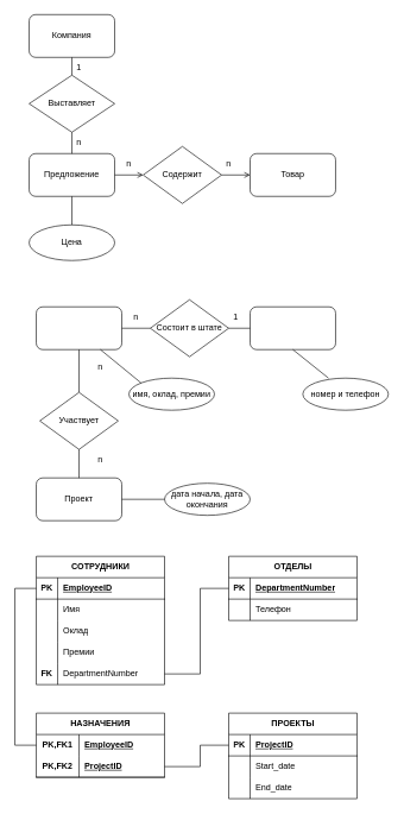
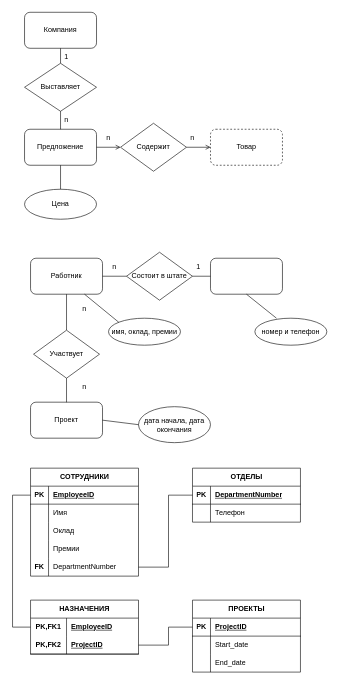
  <mxCell id="0" />
  <mxCell id="1" parent="0" />
  <mxCell id="2" value="" style="rounded=1;whiteSpace=wrap;html=1;" vertex="1" parent="1"><mxGeometry x="40" y="20" width="120" height="60" as="geometry" /></mxCell>
  <mxCell id="3" value="" style="rhombus;whiteSpace=wrap;html=1;" vertex="1" parent="1"><mxGeometry x="40" y="105" width="120" height="80" as="geometry" /></mxCell>
  <mxCell id="4" value="Предложение" style="rounded=1;whiteSpace=wrap;html=1;" vertex="1" parent="1"><mxGeometry x="40" y="215" width="120" height="60" as="geometry" /></mxCell>
- <mxCell id="5" value="Товар" style="rounded=1;whiteSpace=wrap;html=1;" vertex="1" parent="1"><mxGeometry x="350" y="215" width="120" height="60" as="geometry" /></mxCell>
+ <mxCell id="5" value="Товар" style="rounded=1;whiteSpace=wrap;html=1;dashed=1;" vertex="1" parent="1"><mxGeometry x="350" y="215" width="120" height="60" as="geometry" /></mxCell>
  <mxCell id="6" value="Содержит" style="rhombus;whiteSpace=wrap;html=1;" vertex="1" parent="1"><mxGeometry x="200" y="205" width="110" height="80" as="geometry" /></mxCell>
  <mxCell id="7" value="" style="ellipse;whiteSpace=wrap;html=1;" vertex="1" parent="1"><mxGeometry x="40" y="315" width="120" height="50" as="geometry" /></mxCell>
  <mxCell id="8" value="" style="endArrow=none;html=1;rounded=0;entryX=0.5;entryY=1;entryDx=0;entryDy=0;exitX=0.5;exitY=0;exitDx=0;exitDy=0;" edge="1" parent="1" source="3" target="2"><mxGeometry width="50" height="50" relative="1" as="geometry"><mxPoint x="200" y="170" as="sourcePoint" /><mxPoint x="250" y="120" as="targetPoint" /></mxGeometry></mxCell>
  <mxCell id="9" value="" style="endArrow=none;html=1;rounded=0;entryX=0.5;entryY=1;entryDx=0;entryDy=0;" edge="1" parent="1" source="4" target="3"><mxGeometry width="50" height="50" relative="1" as="geometry"><mxPoint x="80" y="235" as="sourcePoint" /><mxPoint x="130" y="185" as="targetPoint" /></mxGeometry></mxCell>
  <mxCell id="10" value="" style="endArrow=open;html=1;rounded=0;entryX=0;entryY=0.5;entryDx=0;entryDy=0;exitX=1;exitY=0.5;exitDx=0;exitDy=0;" edge="1" parent="1" source="4" target="6"><mxGeometry width="50" height="50" relative="1" as="geometry"><mxPoint x="80" y="195" as="sourcePoint" /><mxPoint x="130" y="145" as="targetPoint" /></mxGeometry></mxCell>
  <mxCell id="11" value="" style="endArrow=open;html=1;rounded=0;entryX=0;entryY=0.5;entryDx=0;entryDy=0;exitX=1;exitY=0.5;exitDx=0;exitDy=0;" edge="1" parent="1" source="6" target="5"><mxGeometry width="50" height="50" relative="1" as="geometry"><mxPoint x="80" y="195" as="sourcePoint" /><mxPoint x="130" y="145" as="targetPoint" /></mxGeometry></mxCell>
  <mxCell id="12" value="" style="endArrow=none;html=1;rounded=0;entryX=0.5;entryY=1;entryDx=0;entryDy=0;exitX=0.5;exitY=0;exitDx=0;exitDy=0;" edge="1" parent="1" source="7" target="4"><mxGeometry width="50" height="50" relative="1" as="geometry"><mxPoint x="80" y="195" as="sourcePoint" /><mxPoint x="130" y="145" as="targetPoint" /></mxGeometry></mxCell>
  <mxCell id="13" value="Компания" style="text;html=1;strokeColor=none;fillColor=none;align=center;verticalAlign=middle;whiteSpace=wrap;rounded=0;" vertex="1" parent="1"><mxGeometry x="70" y="35" width="60" height="30" as="geometry" /></mxCell>
  <mxCell id="14" value="Выставляет" style="text;html=1;strokeColor=none;fillColor=none;align=center;verticalAlign=middle;whiteSpace=wrap;rounded=0;" vertex="1" parent="1"><mxGeometry x="70" y="130" width="60" height="30" as="geometry" /></mxCell>
  <mxCell id="15" value="1" style="text;html=1;strokeColor=none;fillColor=none;align=center;verticalAlign=middle;whiteSpace=wrap;rounded=0;" vertex="1" parent="1"><mxGeometry x="80" y="80" width="60" height="30" as="geometry" /></mxCell>
  <mxCell id="16" value="n" style="text;html=1;strokeColor=none;fillColor=none;align=center;verticalAlign=middle;whiteSpace=wrap;rounded=0;" vertex="1" parent="1"><mxGeometry x="80" y="185" width="60" height="30" as="geometry" /></mxCell>
  <mxCell id="17" value="Цена" style="text;html=1;strokeColor=none;fillColor=none;align=center;verticalAlign=middle;whiteSpace=wrap;rounded=0;" vertex="1" parent="1"><mxGeometry x="70" y="325" width="60" height="30" as="geometry" /></mxCell>
  <mxCell id="18" value="n" style="text;html=1;strokeColor=none;fillColor=none;align=center;verticalAlign=middle;whiteSpace=wrap;rounded=0;" vertex="1" parent="1"><mxGeometry x="150" y="215" width="60" height="30" as="geometry" /></mxCell>
  <mxCell id="19" value="n" style="text;html=1;strokeColor=none;fillColor=none;align=center;verticalAlign=middle;whiteSpace=wrap;rounded=0;" vertex="1" parent="1"><mxGeometry x="290" y="215" width="60" height="30" as="geometry" /></mxCell>
  <mxCell id="20" value="" style="rounded=1;whiteSpace=wrap;html=1;" vertex="1" parent="1"><mxGeometry x="50" y="430" width="120" height="60" as="geometry" /></mxCell>
  <mxCell id="21" value="" style="rounded=1;whiteSpace=wrap;html=1;" vertex="1" parent="1"><mxGeometry x="350" y="430" width="120" height="60" as="geometry" /></mxCell>
  <mxCell id="22" value="Состоит в штате" style="rhombus;whiteSpace=wrap;html=1;" vertex="1" parent="1"><mxGeometry x="210" y="420" width="110" height="80" as="geometry" /></mxCell>
  <mxCell id="23" value="" style="endArrow=none;html=1;rounded=0;entryX=0;entryY=0.5;entryDx=0;entryDy=0;" edge="1" parent="1" target="22"><mxGeometry width="50" height="50" relative="1" as="geometry"><mxPoint x="170" y="460" as="sourcePoint" /><mxPoint x="130" y="390" as="targetPoint" /></mxGeometry></mxCell>
  <mxCell id="24" value="" style="endArrow=none;html=1;rounded=0;entryX=0;entryY=0.5;entryDx=0;entryDy=0;exitX=1;exitY=0.5;exitDx=0;exitDy=0;" edge="1" parent="1" source="22" target="21"><mxGeometry width="50" height="50" relative="1" as="geometry"><mxPoint x="80" y="440" as="sourcePoint" /><mxPoint x="130" y="390" as="targetPoint" /></mxGeometry></mxCell>
+ <mxCell id="25" value="Работник" style="text;html=1;strokeColor=none;fillColor=none;align=center;verticalAlign=middle;whiteSpace=wrap;rounded=0;" vertex="1" parent="1"><mxGeometry x="80" y="445" width="60" height="30" as="geometry" /></mxCell>
  <mxCell id="26" value="" style="endArrow=none;html=1;rounded=0;entryX=0.5;entryY=1;entryDx=0;entryDy=0;" edge="1" parent="1" target="20"><mxGeometry width="50" height="50" relative="1" as="geometry"><mxPoint x="110" y="550" as="sourcePoint" /><mxPoint x="130" y="390" as="targetPoint" /></mxGeometry></mxCell>
  <mxCell id="27" value="" style="rhombus;whiteSpace=wrap;html=1;" vertex="1" parent="1"><mxGeometry x="55" y="550" width="110" height="80" as="geometry" /></mxCell>
  <mxCell id="28" value="" style="endArrow=none;html=1;rounded=0;entryX=0.5;entryY=1;entryDx=0;entryDy=0;" edge="1" parent="1" target="27"><mxGeometry width="50" height="50" relative="1" as="geometry"><mxPoint x="110" y="680" as="sourcePoint" /><mxPoint x="130" y="630" as="targetPoint" /></mxGeometry></mxCell>
  <mxCell id="29" value="Участвует" style="text;html=1;strokeColor=none;fillColor=none;align=center;verticalAlign=middle;whiteSpace=wrap;rounded=0;" vertex="1" parent="1"><mxGeometry x="80" y="575" width="60" height="30" as="geometry" /></mxCell>
  <mxCell id="30" value="" style="rounded=1;whiteSpace=wrap;html=1;" vertex="1" parent="1"><mxGeometry x="50" y="670" width="120" height="60" as="geometry" /></mxCell>
  <mxCell id="31" value="Проект" style="text;html=1;strokeColor=none;fillColor=none;align=center;verticalAlign=middle;whiteSpace=wrap;rounded=0;" vertex="1" parent="1"><mxGeometry x="80" y="685" width="60" height="30" as="geometry" /></mxCell>
  <mxCell id="32" value="n" style="text;html=1;strokeColor=none;fillColor=none;align=center;verticalAlign=middle;whiteSpace=wrap;rounded=0;" vertex="1" parent="1"><mxGeometry x="160" y="430" width="60" height="30" as="geometry" /></mxCell>
  <mxCell id="33" value="1" style="text;html=1;strokeColor=none;fillColor=none;align=center;verticalAlign=middle;whiteSpace=wrap;rounded=0;" vertex="1" parent="1"><mxGeometry x="300" y="430" width="60" height="30" as="geometry" /></mxCell>
  <mxCell id="34" value="n" style="text;html=1;strokeColor=none;fillColor=none;align=center;verticalAlign=middle;whiteSpace=wrap;rounded=0;" vertex="1" parent="1"><mxGeometry x="110" y="500" width="60" height="30" as="geometry" /></mxCell>
  <mxCell id="35" value="n" style="text;html=1;strokeColor=none;fillColor=none;align=center;verticalAlign=middle;whiteSpace=wrap;rounded=0;" vertex="1" parent="1"><mxGeometry x="110" y="630" width="60" height="30" as="geometry" /></mxCell>
  <mxCell id="36" value="имя, оклад, премии" style="ellipse;whiteSpace=wrap;html=1;" vertex="1" parent="1"><mxGeometry x="180" y="530" width="120" height="45" as="geometry" /></mxCell>
  <mxCell id="37" value="" style="endArrow=none;html=1;rounded=0;entryX=0.75;entryY=1;entryDx=0;entryDy=0;exitX=0;exitY=0;exitDx=0;exitDy=0;" edge="1" parent="1" source="36" target="20"><mxGeometry width="50" height="50" relative="1" as="geometry"><mxPoint x="80" y="590" as="sourcePoint" /><mxPoint x="130" y="540" as="targetPoint" /></mxGeometry></mxCell>
  <mxCell id="38" value="" style="endArrow=none;html=1;rounded=0;entryX=0.5;entryY=1;entryDx=0;entryDy=0;" edge="1" parent="1" target="21"><mxGeometry width="50" height="50" relative="1" as="geometry"><mxPoint x="460" y="530" as="sourcePoint" /><mxPoint x="130" y="540" as="targetPoint" /></mxGeometry></mxCell>
  <mxCell id="39" value="номер и телефон" style="ellipse;whiteSpace=wrap;html=1;" vertex="1" parent="1"><mxGeometry x="424" y="530" width="120" height="45" as="geometry" /></mxCell>
- <mxCell id="40" value="дата начала, дата окончания" style="ellipse;whiteSpace=wrap;html=1;" vertex="1" parent="1"><mxGeometry x="230" y="677.5" width="120" height="45" as="geometry" /></mxCell>
+ <mxCell id="40" value="дата начала, дата окончания" style="ellipse;whiteSpace=wrap;html=1;" vertex="1" parent="1"><mxGeometry x="230" y="677.5" width="120" height="60" as="geometry" /></mxCell>
  <mxCell id="41" value="" style="endArrow=none;html=1;rounded=0;entryX=0;entryY=0.5;entryDx=0;entryDy=0;exitX=1;exitY=0.5;exitDx=0;exitDy=0;" edge="1" parent="1" source="30" target="40"><mxGeometry width="50" height="50" relative="1" as="geometry"><mxPoint x="150" y="710" as="sourcePoint" /><mxPoint x="200" y="660" as="targetPoint" /></mxGeometry></mxCell>
  <mxCell id="42" value="СОТРУДНИКИ" style="shape=table;startSize=30;container=1;collapsible=1;childLayout=tableLayout;fixedRows=1;rowLines=0;fontStyle=1;align=center;resizeLast=1;html=1;" vertex="1" parent="1"><mxGeometry x="50" y="780" width="180" height="180" as="geometry"><mxRectangle x="40" y="790" width="70" height="30" as="alternateBounds" /></mxGeometry></mxCell>
  <mxCell id="43" value="" style="shape=tableRow;horizontal=0;startSize=0;swimlaneHead=0;swimlaneBody=0;fillColor=none;collapsible=0;dropTarget=0;points=[[0,0.5],[1,0.5]];portConstraint=eastwest;top=0;left=0;right=0;bottom=1;" vertex="1" parent="42"><mxGeometry y="30" width="180" height="30" as="geometry" /></mxCell>
  <mxCell id="44" value="PK" style="shape=partialRectangle;connectable=0;fillColor=none;top=0;left=0;bottom=0;right=0;fontStyle=1;overflow=hidden;whiteSpace=wrap;html=1;" vertex="1" parent="43"><mxGeometry width="30" height="30" as="geometry"><mxRectangle width="30" height="30" as="alternateBounds" /></mxGeometry></mxCell>
  <mxCell id="45" value="EmployeeID" style="shape=partialRectangle;connectable=0;fillColor=none;top=0;left=0;bottom=0;right=0;align=left;spacingLeft=6;fontStyle=5;overflow=hidden;whiteSpace=wrap;html=1;" vertex="1" parent="43"><mxGeometry x="30" width="150" height="30" as="geometry"><mxRectangle width="150" height="30" as="alternateBounds" /></mxGeometry></mxCell>
  <mxCell id="46" value="" style="shape=tableRow;horizontal=0;startSize=0;swimlaneHead=0;swimlaneBody=0;fillColor=none;collapsible=0;dropTarget=0;points=[[0,0.5],[1,0.5]];portConstraint=eastwest;top=0;left=0;right=0;bottom=0;" vertex="1" parent="42"><mxGeometry y="60" width="180" height="30" as="geometry" /></mxCell>
  <mxCell id="47" value="" style="shape=partialRectangle;connectable=0;fillColor=none;top=0;left=0;bottom=0;right=0;editable=1;overflow=hidden;whiteSpace=wrap;html=1;" vertex="1" parent="46"><mxGeometry width="30" height="30" as="geometry"><mxRectangle width="30" height="30" as="alternateBounds" /></mxGeometry></mxCell>
  <mxCell id="48" value="Имя" style="shape=partialRectangle;connectable=0;fillColor=none;top=0;left=0;bottom=0;right=0;align=left;spacingLeft=6;overflow=hidden;whiteSpace=wrap;html=1;" vertex="1" parent="46"><mxGeometry x="30" width="150" height="30" as="geometry"><mxRectangle width="150" height="30" as="alternateBounds" /></mxGeometry></mxCell>
  <mxCell id="49" value="" style="shape=tableRow;horizontal=0;startSize=0;swimlaneHead=0;swimlaneBody=0;fillColor=none;collapsible=0;dropTarget=0;points=[[0,0.5],[1,0.5]];portConstraint=eastwest;top=0;left=0;right=0;bottom=0;" vertex="1" parent="42"><mxGeometry y="90" width="180" height="30" as="geometry" /></mxCell>
  <mxCell id="50" value="" style="shape=partialRectangle;connectable=0;fillColor=none;top=0;left=0;bottom=0;right=0;editable=1;overflow=hidden;whiteSpace=wrap;html=1;" vertex="1" parent="49"><mxGeometry width="30" height="30" as="geometry"><mxRectangle width="30" height="30" as="alternateBounds" /></mxGeometry></mxCell>
  <mxCell id="51" value="Оклад" style="shape=partialRectangle;connectable=0;fillColor=none;top=0;left=0;bottom=0;right=0;align=left;spacingLeft=6;overflow=hidden;whiteSpace=wrap;html=1;" vertex="1" parent="49"><mxGeometry x="30" width="150" height="30" as="geometry"><mxRectangle width="150" height="30" as="alternateBounds" /></mxGeometry></mxCell>
  <mxCell id="52" value="" style="shape=tableRow;horizontal=0;startSize=0;swimlaneHead=0;swimlaneBody=0;fillColor=none;collapsible=0;dropTarget=0;points=[[0,0.5],[1,0.5]];portConstraint=eastwest;top=0;left=0;right=0;bottom=0;" vertex="1" parent="42"><mxGeometry y="120" width="180" height="30" as="geometry" /></mxCell>
  <mxCell id="53" value="" style="shape=partialRectangle;connectable=0;fillColor=none;top=0;left=0;bottom=0;right=0;editable=1;overflow=hidden;whiteSpace=wrap;html=1;" vertex="1" parent="52"><mxGeometry width="30" height="30" as="geometry"><mxRectangle width="30" height="30" as="alternateBounds" /></mxGeometry></mxCell>
  <mxCell id="54" value="Премии" style="shape=partialRectangle;connectable=0;fillColor=none;top=0;left=0;bottom=0;right=0;align=left;spacingLeft=6;overflow=hidden;whiteSpace=wrap;html=1;" vertex="1" parent="52"><mxGeometry x="30" width="150" height="30" as="geometry"><mxRectangle width="150" height="30" as="alternateBounds" /></mxGeometry></mxCell>
  <mxCell id="55" value="" style="shape=tableRow;horizontal=0;startSize=0;swimlaneHead=0;swimlaneBody=0;fillColor=none;collapsible=0;dropTarget=0;points=[[0,0.5],[1,0.5]];portConstraint=eastwest;top=0;left=0;right=0;bottom=0;" vertex="1" parent="42"><mxGeometry y="150" width="180" height="30" as="geometry" /></mxCell>
  <mxCell id="56" value="&lt;b&gt;FK&lt;/b&gt;" style="shape=partialRectangle;connectable=0;fillColor=none;top=0;left=0;bottom=0;right=0;editable=1;overflow=hidden;whiteSpace=wrap;html=1;" vertex="1" parent="55"><mxGeometry width="30" height="30" as="geometry"><mxRectangle width="30" height="30" as="alternateBounds" /></mxGeometry></mxCell>
  <mxCell id="57" value="DepartmentNumber" style="shape=partialRectangle;connectable=0;fillColor=none;top=0;left=0;bottom=0;right=0;align=left;spacingLeft=6;overflow=hidden;whiteSpace=wrap;html=1;" vertex="1" parent="55"><mxGeometry x="30" width="150" height="30" as="geometry"><mxRectangle width="150" height="30" as="alternateBounds" /></mxGeometry></mxCell>
  <mxCell id="58" value="НАЗНАЧЕНИЯ" style="shape=table;startSize=30;container=1;collapsible=1;childLayout=tableLayout;fixedRows=1;rowLines=0;fontStyle=1;align=center;resizeLast=1;html=1;whiteSpace=wrap;" vertex="1" parent="1"><mxGeometry x="50" y="1000" width="180" height="90" as="geometry" /></mxCell>
  <mxCell id="59" value="" style="shape=tableRow;horizontal=0;startSize=0;swimlaneHead=0;swimlaneBody=0;fillColor=none;collapsible=0;dropTarget=0;points=[[0,0.5],[1,0.5]];portConstraint=eastwest;top=0;left=0;right=0;bottom=0;html=1;" vertex="1" parent="58"><mxGeometry y="30" width="180" height="30" as="geometry" /></mxCell>
  <mxCell id="60" value="PK,FK1" style="shape=partialRectangle;connectable=0;fillColor=none;top=0;left=0;bottom=0;right=0;fontStyle=1;overflow=hidden;html=1;whiteSpace=wrap;" vertex="1" parent="59"><mxGeometry width="60" height="30" as="geometry"><mxRectangle width="60" height="30" as="alternateBounds" /></mxGeometry></mxCell>
  <mxCell id="61" value="EmployeeID" style="shape=partialRectangle;connectable=0;fillColor=none;top=0;left=0;bottom=0;right=0;align=left;spacingLeft=6;fontStyle=5;overflow=hidden;html=1;whiteSpace=wrap;" vertex="1" parent="59"><mxGeometry x="60" width="120" height="30" as="geometry"><mxRectangle width="120" height="30" as="alternateBounds" /></mxGeometry></mxCell>
  <mxCell id="62" value="" style="shape=tableRow;horizontal=0;startSize=0;swimlaneHead=0;swimlaneBody=0;fillColor=none;collapsible=0;dropTarget=0;points=[[0,0.5],[1,0.5]];portConstraint=eastwest;top=0;left=0;right=0;bottom=1;html=1;" vertex="1" parent="58"><mxGeometry y="60" width="180" height="30" as="geometry" /></mxCell>
  <mxCell id="63" value="PK,FK2" style="shape=partialRectangle;connectable=0;fillColor=none;top=0;left=0;bottom=0;right=0;fontStyle=1;overflow=hidden;html=1;whiteSpace=wrap;" vertex="1" parent="62"><mxGeometry width="60" height="30" as="geometry"><mxRectangle width="60" height="30" as="alternateBounds" /></mxGeometry></mxCell>
  <mxCell id="64" value="ProjectID" style="shape=partialRectangle;connectable=0;fillColor=none;top=0;left=0;bottom=0;right=0;align=left;spacingLeft=6;fontStyle=5;overflow=hidden;html=1;whiteSpace=wrap;" vertex="1" parent="62"><mxGeometry x="60" width="120" height="30" as="geometry"><mxRectangle width="120" height="30" as="alternateBounds" /></mxGeometry></mxCell>
  <mxCell id="65" value="ПРОЕКТЫ" style="shape=table;startSize=30;container=1;collapsible=1;childLayout=tableLayout;fixedRows=1;rowLines=0;fontStyle=1;align=center;resizeLast=1;html=1;" vertex="1" parent="1"><mxGeometry x="320" y="1000" width="180" height="120" as="geometry" /></mxCell>
  <mxCell id="66" value="" style="shape=tableRow;horizontal=0;startSize=0;swimlaneHead=0;swimlaneBody=0;fillColor=none;collapsible=0;dropTarget=0;points=[[0,0.5],[1,0.5]];portConstraint=eastwest;top=0;left=0;right=0;bottom=1;" vertex="1" parent="65"><mxGeometry y="30" width="180" height="30" as="geometry" /></mxCell>
  <mxCell id="67" value="PK" style="shape=partialRectangle;connectable=0;fillColor=none;top=0;left=0;bottom=0;right=0;fontStyle=1;overflow=hidden;whiteSpace=wrap;html=1;" vertex="1" parent="66"><mxGeometry width="30" height="30" as="geometry"><mxRectangle width="30" height="30" as="alternateBounds" /></mxGeometry></mxCell>
  <mxCell id="68" value="ProjectID" style="shape=partialRectangle;connectable=0;fillColor=none;top=0;left=0;bottom=0;right=0;align=left;spacingLeft=6;fontStyle=5;overflow=hidden;whiteSpace=wrap;html=1;" vertex="1" parent="66"><mxGeometry x="30" width="150" height="30" as="geometry"><mxRectangle width="150" height="30" as="alternateBounds" /></mxGeometry></mxCell>
  <mxCell id="69" value="" style="shape=tableRow;horizontal=0;startSize=0;swimlaneHead=0;swimlaneBody=0;fillColor=none;collapsible=0;dropTarget=0;points=[[0,0.5],[1,0.5]];portConstraint=eastwest;top=0;left=0;right=0;bottom=0;" vertex="1" parent="65"><mxGeometry y="60" width="180" height="30" as="geometry" /></mxCell>
  <mxCell id="70" value="" style="shape=partialRectangle;connectable=0;fillColor=none;top=0;left=0;bottom=0;right=0;editable=1;overflow=hidden;whiteSpace=wrap;html=1;" vertex="1" parent="69"><mxGeometry width="30" height="30" as="geometry"><mxRectangle width="30" height="30" as="alternateBounds" /></mxGeometry></mxCell>
  <mxCell id="71" value="Start_date" style="shape=partialRectangle;connectable=0;fillColor=none;top=0;left=0;bottom=0;right=0;align=left;spacingLeft=6;overflow=hidden;whiteSpace=wrap;html=1;" vertex="1" parent="69"><mxGeometry x="30" width="150" height="30" as="geometry"><mxRectangle width="150" height="30" as="alternateBounds" /></mxGeometry></mxCell>
  <mxCell id="72" value="" style="shape=tableRow;horizontal=0;startSize=0;swimlaneHead=0;swimlaneBody=0;fillColor=none;collapsible=0;dropTarget=0;points=[[0,0.5],[1,0.5]];portConstraint=eastwest;top=0;left=0;right=0;bottom=0;" vertex="1" parent="65"><mxGeometry y="90" width="180" height="30" as="geometry" /></mxCell>
  <mxCell id="73" value="" style="shape=partialRectangle;connectable=0;fillColor=none;top=0;left=0;bottom=0;right=0;editable=1;overflow=hidden;whiteSpace=wrap;html=1;" vertex="1" parent="72"><mxGeometry width="30" height="30" as="geometry"><mxRectangle width="30" height="30" as="alternateBounds" /></mxGeometry></mxCell>
  <mxCell id="74" value="End_date" style="shape=partialRectangle;connectable=0;fillColor=none;top=0;left=0;bottom=0;right=0;align=left;spacingLeft=6;overflow=hidden;whiteSpace=wrap;html=1;" vertex="1" parent="72"><mxGeometry x="30" width="150" height="30" as="geometry"><mxRectangle width="150" height="30" as="alternateBounds" /></mxGeometry></mxCell>
  <mxCell id="75" value="ОТДЕЛЫ" style="shape=table;startSize=30;container=1;collapsible=1;childLayout=tableLayout;fixedRows=1;rowLines=0;fontStyle=1;align=center;resizeLast=1;html=1;" vertex="1" parent="1"><mxGeometry x="320" y="780" width="180" height="90" as="geometry" /></mxCell>
  <mxCell id="76" value="" style="shape=tableRow;horizontal=0;startSize=0;swimlaneHead=0;swimlaneBody=0;fillColor=none;collapsible=0;dropTarget=0;points=[[0,0.5],[1,0.5]];portConstraint=eastwest;top=0;left=0;right=0;bottom=1;" vertex="1" parent="75"><mxGeometry y="30" width="180" height="30" as="geometry" /></mxCell>
  <mxCell id="77" value="PK" style="shape=partialRectangle;connectable=0;fillColor=none;top=0;left=0;bottom=0;right=0;fontStyle=1;overflow=hidden;whiteSpace=wrap;html=1;" vertex="1" parent="76"><mxGeometry width="30" height="30" as="geometry"><mxRectangle width="30" height="30" as="alternateBounds" /></mxGeometry></mxCell>
  <mxCell id="78" value="DepartmentNumber" style="shape=partialRectangle;connectable=0;fillColor=none;top=0;left=0;bottom=0;right=0;align=left;spacingLeft=6;fontStyle=5;overflow=hidden;whiteSpace=wrap;html=1;" vertex="1" parent="76"><mxGeometry x="30" width="150" height="30" as="geometry"><mxRectangle width="150" height="30" as="alternateBounds" /></mxGeometry></mxCell>
  <mxCell id="79" value="" style="shape=tableRow;horizontal=0;startSize=0;swimlaneHead=0;swimlaneBody=0;fillColor=none;collapsible=0;dropTarget=0;points=[[0,0.5],[1,0.5]];portConstraint=eastwest;top=0;left=0;right=0;bottom=0;" vertex="1" parent="75"><mxGeometry y="60" width="180" height="30" as="geometry" /></mxCell>
  <mxCell id="80" value="" style="shape=partialRectangle;connectable=0;fillColor=none;top=0;left=0;bottom=0;right=0;editable=1;overflow=hidden;whiteSpace=wrap;html=1;" vertex="1" parent="79"><mxGeometry width="30" height="30" as="geometry"><mxRectangle width="30" height="30" as="alternateBounds" /></mxGeometry></mxCell>
  <mxCell id="81" value="Телефон" style="shape=partialRectangle;connectable=0;fillColor=none;top=0;left=0;bottom=0;right=0;align=left;spacingLeft=6;overflow=hidden;whiteSpace=wrap;html=1;" vertex="1" parent="79"><mxGeometry x="30" width="150" height="30" as="geometry"><mxRectangle width="150" height="30" as="alternateBounds" /></mxGeometry></mxCell>
  <mxCell id="82" value="" style="endArrow=none;html=1;rounded=0;exitX=0;exitY=0.5;exitDx=0;exitDy=0;entryX=0;entryY=0.5;entryDx=0;entryDy=0;" edge="1" parent="1" source="43" target="59"><mxGeometry relative="1" as="geometry"><mxPoint x="220" y="1030" as="sourcePoint" /><mxPoint x="380" y="1030" as="targetPoint" /><Array as="points"><mxPoint x="20" y="825" /><mxPoint x="20" y="1045" /></Array></mxGeometry></mxCell>
  <mxCell id="83" value="" style="endArrow=none;html=1;rounded=0;exitX=1;exitY=0.5;exitDx=0;exitDy=0;entryX=0;entryY=0.5;entryDx=0;entryDy=0;" edge="1" parent="1" source="62" target="66"><mxGeometry relative="1" as="geometry"><mxPoint x="220" y="1030" as="sourcePoint" /><mxPoint x="380" y="1030" as="targetPoint" /><Array as="points"><mxPoint x="280" y="1075" /><mxPoint x="280" y="1045" /></Array></mxGeometry></mxCell>
  <mxCell id="84" value="" style="endArrow=none;html=1;rounded=0;exitX=1;exitY=0.5;exitDx=0;exitDy=0;entryX=0;entryY=0.5;entryDx=0;entryDy=0;" edge="1" parent="1" source="55" target="76"><mxGeometry relative="1" as="geometry"><mxPoint x="220" y="1030" as="sourcePoint" /><mxPoint x="380" y="1030" as="targetPoint" /><Array as="points"><mxPoint x="280" y="945" /><mxPoint x="280" y="825" /></Array></mxGeometry></mxCell>
